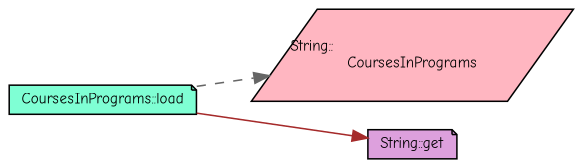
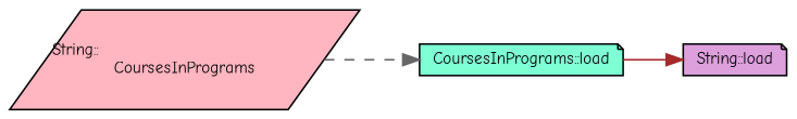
  digraph {
    fontname="Comic Neue"
    rankdir=LR
    node [color=black fontname="Comic Neue" fontsize=10 shape=note style=filled]
    edge [fontname="Comic Neue" fontsize=10 labelfontname=Helvetica labelfontsize=10]
    n1 [fillcolor=lightpink fontcolor=black height=0.2 label="String::\lCoursesInPrograms" shape=parallelogram width=0.4]
    n2 [fillcolor=aquamarine height=0.2 label="CoursesInPrograms::load" width=0.4]
-   n3 [fillcolor=plum height=0.2 label="String::get" width=0.4]
-   n2 -> n1 [color=gray40 style=dashed]
+   n3 [fillcolor=plum height=0.2 label="String::load" width=0.4]
+   n1 -> n2 [color=gray40 style=dashed]
    n2 -> n3 [color=brown style=solid]
  }
